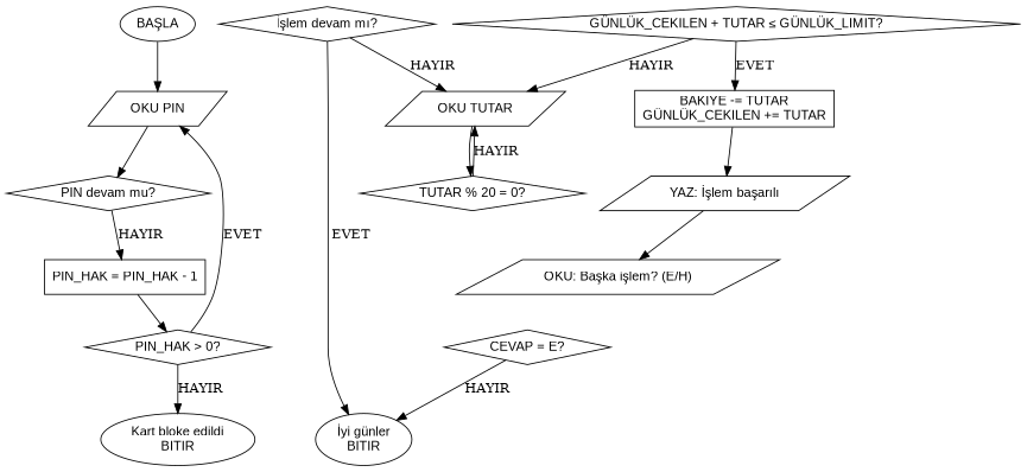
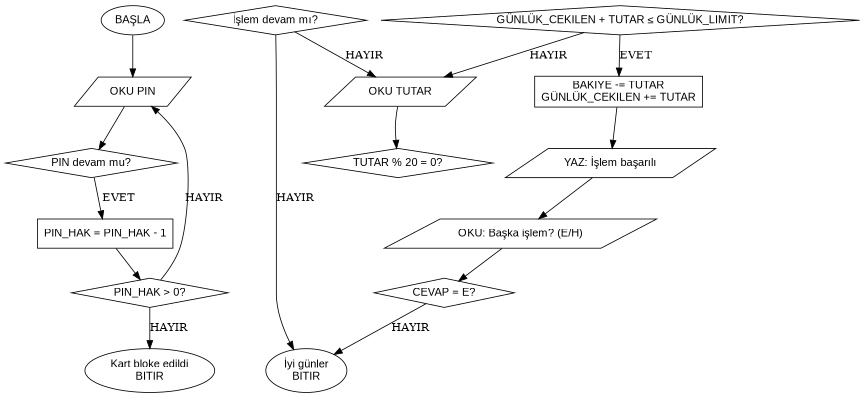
  digraph {
    node [fontname=Arial shape=diamond]
    n1 [label="BAŞLA" shape=oval]
    n2 [label="OKU PIN" shape=parallelogram]
    n3 [label="PIN devam mu?"]
    n4 [label="PIN_HAK = PIN_HAK - 1" shape=box]
    n5 [label="PIN_HAK > 0?"]
    n6 [label="Kart bloke edildi\nBITIR" shape=oval]
    n7 [label="İşlem devam mı?"]
    n8 [label="OKU TUTAR" shape=parallelogram]
    n9 [label="İyi günler\nBITIR" shape=oval]
    n10 [label="TUTAR % 20 = 0?"]
    n11 [label="GÜNLÜK_CEKILEN + TUTAR ≤ GÜNLÜK_LIMIT?"]
    n12 [label="BAKIYE -= TUTAR\nGÜNLÜK_CEKILEN += TUTAR" shape=box]
    n13 [label="YAZ: İşlem başarılı" shape=parallelogram]
    n14 [label="OKU: Başka işlem? (E/H)" shape=parallelogram]
    n15 [label="CEVAP = E?"]
    n1 -> n2
    n2 -> n3
-   n3 -> n4 [label=HAYIR]
+   n3 -> n4 [label=EVET]
    n4 -> n5
-   n5 -> n2 [label=EVET]
+   n5 -> n2 [label=HAYIR]
    n5 -> n6 [label=HAYIR]
    n7 -> n8 [label=HAYIR]
-   n7 -> n9 [label=EVET]
+   n7 -> n9 [label=HAYIR]
    n8 -> n10
-   n10 -> n8 [label=HAYIR]
    n11 -> n8 [label=HAYIR]
    n11 -> n12 [label=EVET]
    n12 -> n13
    n13 -> n14
+   n14 -> n15
    n15 -> n9 [label=HAYIR]
  }
